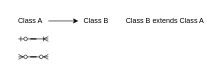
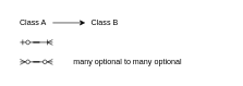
  <mxCell id="0" />
  <mxCell id="1" parent="0" />
  <mxCell id="2" value="" style="endArrow=classic;html=1;rounded=0;" edge="1" parent="1"><mxGeometry width="50" height="50" relative="1" as="geometry"><mxPoint x="80" y="34.5" as="sourcePoint" /><mxPoint x="130" y="34.5" as="targetPoint" /></mxGeometry></mxCell>
  <mxCell id="3" value="Class A" style="text;html=1;strokeColor=none;fillColor=none;align=center;verticalAlign=middle;whiteSpace=wrap;rounded=0;" vertex="1" parent="1"><mxGeometry x="20" y="20" width="60" height="30" as="geometry" /></mxCell>
  <mxCell id="4" value="Class B" style="text;html=1;strokeColor=none;fillColor=none;align=center;verticalAlign=middle;whiteSpace=wrap;rounded=0;" vertex="1" parent="1"><mxGeometry x="130" y="20" width="60" height="30" as="geometry" /></mxCell>
- <mxCell id="5" value="Class B extends Class A" style="text;html=1;strokeColor=none;fillColor=none;align=center;verticalAlign=middle;whiteSpace=wrap;rounded=0;" vertex="1" parent="1"><mxGeometry x="200" y="20" width="150" height="30" as="geometry" /></mxCell>
  <mxCell id="6" value="" style="edgeStyle=entityRelationEdgeStyle;fontSize=12;html=1;endArrow=ERoneToMany;startArrow=ERzeroToOne;rounded=0;" edge="1" parent="1"><mxGeometry width="100" height="100" relative="1" as="geometry"><mxPoint x="30" y="64.5" as="sourcePoint" /><mxPoint x="80" y="64.5" as="targetPoint" /></mxGeometry></mxCell>
  <mxCell id="7" value="" style="edgeStyle=entityRelationEdgeStyle;fontSize=12;html=1;endArrow=ERzeroToMany;endFill=1;startArrow=ERzeroToMany;rounded=0;" edge="1" parent="1"><mxGeometry width="100" height="100" relative="1" as="geometry"><mxPoint x="30" y="94.5" as="sourcePoint" /><mxPoint x="80" y="94.5" as="targetPoint" /></mxGeometry></mxCell>
+ <mxCell id="8" value="many optional to many optional" style="text;html=1;strokeColor=none;fillColor=none;align=center;verticalAlign=middle;whiteSpace=wrap;rounded=0;" vertex="1" parent="1"><mxGeometry x="100" y="80" width="190" height="30" as="geometry" /></mxCell>
